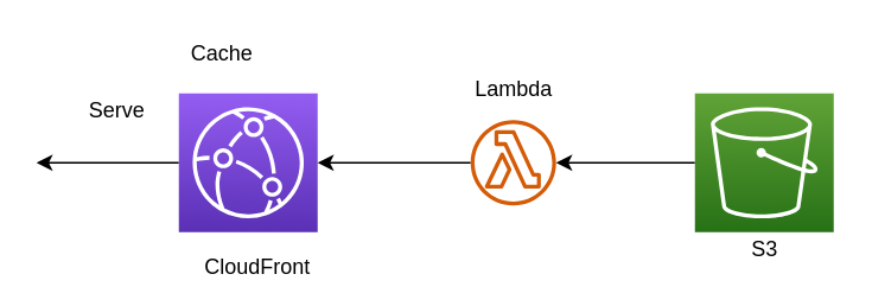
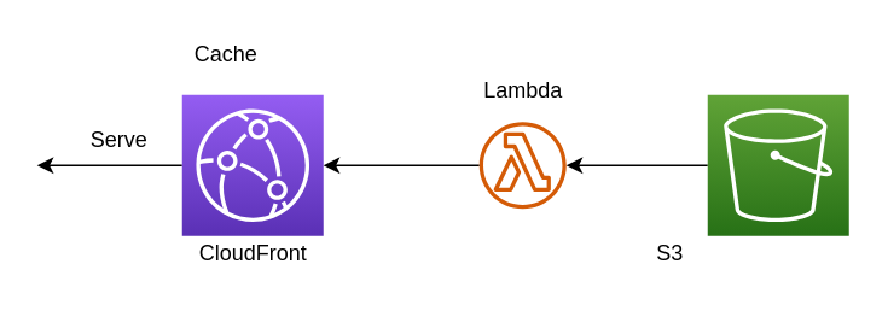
  <mxCell id="0" />
  <mxCell id="1" parent="0" />
  <mxCell id="2" style="edgeStyle=orthogonalEdgeStyle;rounded=0;orthogonalLoop=1;jettySize=auto;html=1;" edge="1" parent="1" source="3" target="5"><mxGeometry relative="1" as="geometry" /></mxCell>
  <mxCell id="3" value="" style="sketch=0;points=[[0,0,0],[0.25,0,0],[0.5,0,0],[0.75,0,0],[1,0,0],[0,1,0],[0.25,1,0],[0.5,1,0],[0.75,1,0],[1,1,0],[0,0.25,0],[0,0.5,0],[0,0.75,0],[1,0.25,0],[1,0.5,0],[1,0.75,0]];outlineConnect=0;fontColor=#232F3E;gradientColor=#60A337;gradientDirection=north;fillColor=#277116;strokeColor=#ffffff;dashed=0;verticalLabelPosition=bottom;verticalAlign=top;align=center;html=1;fontSize=12;fontStyle=0;aspect=fixed;shape=mxgraph.aws4.resourceIcon;resIcon=mxgraph.aws4.s3;" vertex="1" parent="1"><mxGeometry x="390" y="52" width="78" height="78" as="geometry" /></mxCell>
  <mxCell id="4" style="edgeStyle=orthogonalEdgeStyle;rounded=0;orthogonalLoop=1;jettySize=auto;html=1;entryX=1;entryY=0.5;entryDx=0;entryDy=0;entryPerimeter=0;" edge="1" parent="1" source="5" target="7"><mxGeometry relative="1" as="geometry" /></mxCell>
  <mxCell id="5" value="" style="sketch=0;outlineConnect=0;fontColor=#232F3E;gradientColor=none;fillColor=#D45B07;strokeColor=none;dashed=0;verticalLabelPosition=bottom;verticalAlign=top;align=center;html=1;fontSize=12;fontStyle=0;aspect=fixed;pointerEvents=1;shape=mxgraph.aws4.lambda_function;" vertex="1" parent="1"><mxGeometry x="264" y="67" width="48" height="48" as="geometry" /></mxCell>
  <mxCell id="6" style="edgeStyle=orthogonalEdgeStyle;rounded=0;orthogonalLoop=1;jettySize=auto;html=1;exitX=0;exitY=0.5;exitDx=0;exitDy=0;exitPerimeter=0;" edge="1" parent="1" source="7"><mxGeometry relative="1" as="geometry"><mxPoint x="20" y="91" as="targetPoint" /></mxGeometry></mxCell>
  <mxCell id="7" value="" style="sketch=0;points=[[0,0,0],[0.25,0,0],[0.5,0,0],[0.75,0,0],[1,0,0],[0,1,0],[0.25,1,0],[0.5,1,0],[0.75,1,0],[1,1,0],[0,0.25,0],[0,0.5,0],[0,0.75,0],[1,0.25,0],[1,0.5,0],[1,0.75,0]];outlineConnect=0;fontColor=#232F3E;gradientColor=#945DF2;gradientDirection=north;fillColor=#5A30B5;strokeColor=#ffffff;dashed=0;verticalLabelPosition=bottom;verticalAlign=top;align=center;html=1;fontSize=12;fontStyle=0;aspect=fixed;shape=mxgraph.aws4.resourceIcon;resIcon=mxgraph.aws4.cloudfront;" vertex="1" parent="1"><mxGeometry x="100" y="52" width="78" height="78" as="geometry" /></mxCell>
- <mxCell id="8" value="S3" style="text;html=1;align=center;verticalAlign=middle;resizable=0;points=[];autosize=1;strokeColor=none;fillColor=none;" vertex="1" parent="1"><mxGeometry x="414" y="130" width="30" height="20" as="geometry" /></mxCell>
- <mxCell id="9" value="CloudFront" style="text;html=1;align=center;verticalAlign=middle;resizable=0;points=[];autosize=1;strokeColor=none;fillColor=none;" vertex="1" parent="1"><mxGeometry x="109" y="140" width="70" height="20" as="geometry" /></mxCell>
+ <mxCell id="8" value="S3" style="text;html=1;align=center;verticalAlign=middle;resizable=0;points=[];autosize=1;strokeColor=none;fillColor=none;" vertex="1" parent="1"><mxGeometry x="354" y="130" width="30" height="20" as="geometry" /></mxCell>
+ <mxCell id="9" value="CloudFront" style="text;html=1;align=center;verticalAlign=middle;resizable=0;points=[];autosize=1;strokeColor=none;fillColor=none;" vertex="1" parent="1"><mxGeometry x="104" y="130" width="70" height="20" as="geometry" /></mxCell>
  <mxCell id="10" value="Lambda" style="text;html=1;align=center;verticalAlign=middle;resizable=0;points=[];autosize=1;strokeColor=none;fillColor=none;" vertex="1" parent="1"><mxGeometry x="253" y="40" width="70" height="20" as="geometry" /></mxCell>
  <mxCell id="11" value="Cache" style="text;html=1;align=center;verticalAlign=middle;resizable=0;points=[];autosize=1;strokeColor=none;fillColor=none;" vertex="1" parent="1"><mxGeometry x="99" y="20" width="50" height="20" as="geometry" /></mxCell>
- <mxCell id="12" value="Serve" style="text;html=1;align=center;verticalAlign=middle;resizable=0;points=[];autosize=1;strokeColor=none;fillColor=none;" vertex="1" parent="1"><mxGeometry x="40" y="52" width="50" height="20" as="geometry" /></mxCell>
+ <mxCell id="12" value="Serve" style="text;html=1;align=center;verticalAlign=middle;resizable=0;points=[];autosize=1;strokeColor=none;fillColor=none;" vertex="1" parent="1"><mxGeometry x="40" y="67" width="50" height="20" as="geometry" /></mxCell>
